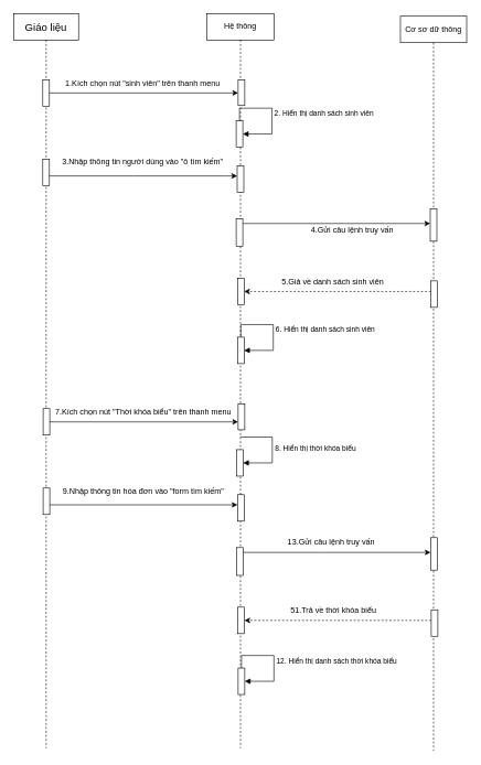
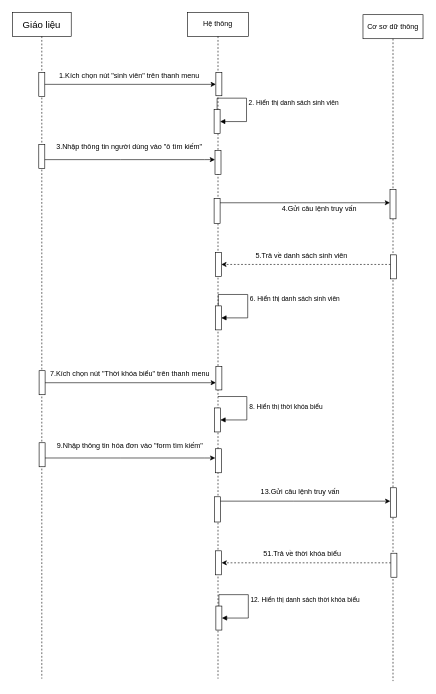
  <mxCell id="0" />
  <mxCell id="1" parent="0" />
  <mxCell id="2" value="1.Kích chọn nút &quot;sinh viên&quot; trên thanh menu" style="text;html=1;align=center;verticalAlign=middle;whiteSpace=wrap;rounded=0;movable=1;resizable=1;rotatable=1;deletable=1;editable=1;locked=0;connectable=1;" vertex="1" parent="1"><mxGeometry x="80" y="111" width="270" height="30" as="geometry" /></mxCell>
  <mxCell id="3" value="&lt;span style=&quot;font-size: 16px;&quot;&gt;Giáo liệu&lt;/span&gt;" style="shape=umlLifeline;perimeter=lifelinePerimeter;whiteSpace=wrap;html=1;container=1;dropTarget=0;collapsible=0;recursiveResize=0;outlineConnect=0;portConstraint=eastwest;newEdgeStyle={&quot;curved&quot;:0,&quot;rounded&quot;:0};movable=1;resizable=1;rotatable=1;deletable=1;editable=1;locked=0;connectable=1;" vertex="1" parent="1"><mxGeometry x="20" y="20" width="98" height="1110" as="geometry" /></mxCell>
  <mxCell id="4" value="" style="html=1;points=[[0,0,0,0,5],[0,1,0,0,-5],[1,0,0,0,5],[1,1,0,0,-5]];perimeter=orthogonalPerimeter;outlineConnect=0;targetShapes=umlLifeline;portConstraint=eastwest;newEdgeStyle={&quot;curved&quot;:0,&quot;rounded&quot;:0};movable=1;resizable=1;rotatable=1;deletable=1;editable=1;locked=0;connectable=1;" vertex="1" parent="3"><mxGeometry x="44" y="100" width="10" height="40" as="geometry" /></mxCell>
  <mxCell id="5" value="" style="html=1;points=[[0,0,0,0,5],[0,1,0,0,-5],[1,0,0,0,5],[1,1,0,0,-5]];perimeter=orthogonalPerimeter;outlineConnect=0;targetShapes=umlLifeline;portConstraint=eastwest;newEdgeStyle={&quot;curved&quot;:0,&quot;rounded&quot;:0};movable=1;resizable=1;rotatable=1;deletable=1;editable=1;locked=0;connectable=1;" vertex="1" parent="3"><mxGeometry x="44" y="220" width="10" height="40" as="geometry" /></mxCell>
  <mxCell id="6" value="Hệ thông" style="shape=umlLifeline;perimeter=lifelinePerimeter;whiteSpace=wrap;html=1;container=1;dropTarget=0;collapsible=0;recursiveResize=0;outlineConnect=0;portConstraint=eastwest;newEdgeStyle={&quot;curved&quot;:0,&quot;rounded&quot;:0};movable=1;resizable=1;rotatable=1;deletable=1;editable=1;locked=0;connectable=1;" vertex="1" parent="1"><mxGeometry x="312" y="20" width="101" height="1110" as="geometry" /></mxCell>
  <mxCell id="7" value="" style="html=1;points=[[0,0,0,0,5],[0,1,0,0,-5],[1,0,0,0,5],[1,1,0,0,-5]];perimeter=orthogonalPerimeter;outlineConnect=0;targetShapes=umlLifeline;portConstraint=eastwest;newEdgeStyle={&quot;curved&quot;:0,&quot;rounded&quot;:0};movable=1;resizable=1;rotatable=1;deletable=1;editable=1;locked=0;connectable=1;" vertex="1" parent="6"><mxGeometry x="44" y="162" width="10" height="40" as="geometry" /></mxCell>
  <mxCell id="8" value="" style="html=1;points=[[0,0,0,0,5],[0,1,0,0,-5],[1,0,0,0,5],[1,1,0,0,-5]];perimeter=orthogonalPerimeter;outlineConnect=0;targetShapes=umlLifeline;portConstraint=eastwest;newEdgeStyle={&quot;curved&quot;:0,&quot;rounded&quot;:0};movable=1;resizable=1;rotatable=1;deletable=1;editable=1;locked=0;connectable=1;" vertex="1" parent="6"><mxGeometry x="45.5" y="230" width="10" height="40" as="geometry" /></mxCell>
  <mxCell id="9" value="" style="html=1;points=[[0,0,0,0,5],[0,1,0,0,-5],[1,0,0,0,5],[1,1,0,0,-5]];perimeter=orthogonalPerimeter;outlineConnect=0;targetShapes=umlLifeline;portConstraint=eastwest;newEdgeStyle={&quot;curved&quot;:0,&quot;rounded&quot;:0};movable=1;resizable=1;rotatable=1;deletable=1;editable=1;locked=0;connectable=1;" vertex="1" parent="6"><mxGeometry x="44" y="310" width="10" height="42" as="geometry" /></mxCell>
  <mxCell id="10" value="" style="html=1;points=[[0,0,0,0,5],[0,1,0,0,-5],[1,0,0,0,5],[1,1,0,0,-5]];perimeter=orthogonalPerimeter;outlineConnect=0;targetShapes=umlLifeline;portConstraint=eastwest;newEdgeStyle={&quot;curved&quot;:0,&quot;rounded&quot;:0};movable=1;resizable=1;rotatable=1;deletable=1;editable=1;locked=0;connectable=1;" vertex="1" parent="6"><mxGeometry x="46" y="400" width="10" height="40" as="geometry" /></mxCell>
  <mxCell id="11" value="2. Hiển thị danh sách sinh viên" style="html=1;align=left;spacingLeft=2;endArrow=block;rounded=0;edgeStyle=orthogonalEdgeStyle;curved=0;rounded=0;movable=1;resizable=1;rotatable=1;deletable=1;editable=1;locked=0;connectable=1;" edge="1" parent="6" source="7" target="7"><mxGeometry relative="1" as="geometry"><mxPoint x="49" y="140" as="sourcePoint" /><Array as="points"><mxPoint x="49" y="143" /><mxPoint x="98" y="143" /><mxPoint x="98" y="182" /></Array></mxGeometry></mxCell>
  <mxCell id="12" value="" style="html=1;points=[[0,0,0,0,5],[0,1,0,0,-5],[1,0,0,0,5],[1,1,0,0,-5]];perimeter=orthogonalPerimeter;outlineConnect=0;targetShapes=umlLifeline;portConstraint=eastwest;newEdgeStyle={&quot;curved&quot;:0,&quot;rounded&quot;:0};movable=1;resizable=1;rotatable=1;deletable=1;editable=1;locked=0;connectable=1;" vertex="1" parent="6"><mxGeometry x="46" y="489" width="10" height="40" as="geometry" /></mxCell>
  <mxCell id="13" value="6. Hiển thị danh sách sinh viên" style="html=1;align=left;spacingLeft=2;endArrow=block;rounded=0;edgeStyle=orthogonalEdgeStyle;curved=0;rounded=0;movable=1;resizable=1;rotatable=1;deletable=1;editable=1;locked=0;connectable=1;" edge="1" parent="6" source="12" target="12"><mxGeometry relative="1" as="geometry"><mxPoint x="51" y="467" as="sourcePoint" /><Array as="points"><mxPoint x="51" y="470" /><mxPoint x="100" y="470" /><mxPoint x="100" y="509" /></Array></mxGeometry></mxCell>
  <mxCell id="14" value="" style="html=1;points=[[0,0,0,0,5],[0,1,0,0,-5],[1,0,0,0,5],[1,1,0,0,-5]];perimeter=orthogonalPerimeter;outlineConnect=0;targetShapes=umlLifeline;portConstraint=eastwest;newEdgeStyle={&quot;curved&quot;:0,&quot;rounded&quot;:0};movable=1;resizable=1;rotatable=1;deletable=1;editable=1;locked=0;connectable=1;" vertex="1" parent="6"><mxGeometry x="46.96" y="989" width="10" height="40" as="geometry" /></mxCell>
  <mxCell id="15" value="12. Hiển thị danh sách thời khóa biểu" style="html=1;align=left;spacingLeft=2;endArrow=block;rounded=0;edgeStyle=orthogonalEdgeStyle;curved=0;rounded=0;movable=1;resizable=1;rotatable=1;deletable=1;editable=1;locked=0;connectable=1;" edge="1" parent="6" source="14" target="14"><mxGeometry relative="1" as="geometry"><mxPoint x="52.96" y="970" as="sourcePoint" /><Array as="points"><mxPoint x="52" y="970" /><mxPoint x="101" y="970" /><mxPoint x="101" y="1009" /></Array></mxGeometry></mxCell>
  <mxCell id="16" value="" style="html=1;points=[[0,0,0,0,5],[0,1,0,0,-5],[1,0,0,0,5],[1,1,0,0,-5]];perimeter=orthogonalPerimeter;outlineConnect=0;targetShapes=umlLifeline;portConstraint=eastwest;newEdgeStyle={&quot;curved&quot;:0,&quot;rounded&quot;:0};" vertex="1" parent="6"><mxGeometry x="46.96" y="590" width="10" height="39" as="geometry" /></mxCell>
  <mxCell id="17" style="edgeStyle=orthogonalEdgeStyle;rounded=0;orthogonalLoop=1;jettySize=auto;html=1;curved=0;dashed=1;movable=1;resizable=1;rotatable=1;deletable=1;editable=1;locked=0;connectable=1;" edge="1" parent="1" source="20" target="10"><mxGeometry relative="1" as="geometry"><mxPoint x="661.24" y="423.257" as="sourcePoint" /><mxPoint x="369.999" y="423.257" as="targetPoint" /><Array as="points"><mxPoint x="440" y="440" /><mxPoint x="440" y="440" /></Array></mxGeometry></mxCell>
  <mxCell id="18" value="Cơ sơ dữ thông" style="shape=umlLifeline;perimeter=lifelinePerimeter;whiteSpace=wrap;html=1;container=1;dropTarget=0;collapsible=0;recursiveResize=0;outlineConnect=0;portConstraint=eastwest;newEdgeStyle={&quot;curved&quot;:0,&quot;rounded&quot;:0};movable=1;resizable=1;rotatable=1;deletable=1;editable=1;locked=0;connectable=1;" vertex="1" parent="1"><mxGeometry x="604" y="24" width="100" height="1110" as="geometry" /></mxCell>
  <mxCell id="19" value="" style="html=1;points=[[0,0,0,0,5],[0,1,0,0,-5],[1,0,0,0,5],[1,1,0,0,-5]];perimeter=orthogonalPerimeter;outlineConnect=0;targetShapes=umlLifeline;portConstraint=eastwest;newEdgeStyle={&quot;curved&quot;:0,&quot;rounded&quot;:0};movable=1;resizable=1;rotatable=1;deletable=1;editable=1;locked=0;connectable=1;" vertex="1" parent="18"><mxGeometry x="45" y="291" width="10" height="49" as="geometry" /></mxCell>
  <mxCell id="20" value="" style="html=1;points=[[0,0,0,0,5],[0,1,0,0,-5],[1,0,0,0,5],[1,1,0,0,-5]];perimeter=orthogonalPerimeter;outlineConnect=0;targetShapes=umlLifeline;portConstraint=eastwest;newEdgeStyle={&quot;curved&quot;:0,&quot;rounded&quot;:0};movable=1;resizable=1;rotatable=1;deletable=1;editable=1;locked=0;connectable=1;" vertex="1" parent="18"><mxGeometry x="46" y="400" width="10" height="40" as="geometry" /></mxCell>
  <mxCell id="21" value="" style="endArrow=classic;html=1;rounded=0;movable=1;resizable=1;rotatable=1;deletable=1;editable=1;locked=0;connectable=1;" edge="1" parent="1" source="5" target="8"><mxGeometry width="50" height="50" relative="1" as="geometry"><mxPoint x="69" y="265.13" as="sourcePoint" /><mxPoint x="361" y="265.39" as="targetPoint" /><Array as="points"><mxPoint x="200.24" y="265.39" /><mxPoint x="340.24" y="265.39" /></Array></mxGeometry></mxCell>
  <mxCell id="22" value="3.Nhập thông tin người dùng vào &quot;ô tìm kiếm&quot;" style="text;html=1;align=center;verticalAlign=middle;whiteSpace=wrap;rounded=0;movable=1;resizable=1;rotatable=1;deletable=1;editable=1;locked=0;connectable=1;" vertex="1" parent="1"><mxGeometry x="90" y="230" width="250" height="30" as="geometry" /></mxCell>
  <mxCell id="23" value="" style="endArrow=classic;html=1;rounded=0;movable=1;resizable=1;rotatable=1;deletable=1;editable=1;locked=0;connectable=1;" edge="1" parent="1" source="9" target="19"><mxGeometry width="50" height="50" relative="1" as="geometry"><mxPoint x="371.62" y="337.63" as="sourcePoint" /><mxPoint x="651.86" y="337.26" as="targetPoint" /><Array as="points"><mxPoint x="488.36" y="337.26" /></Array></mxGeometry></mxCell>
  <mxCell id="24" value="4.Gửi câu lệnh truy vấn" style="text;whiteSpace=wrap;html=1;movable=1;resizable=1;rotatable=1;deletable=1;editable=1;locked=0;connectable=1;" vertex="1" parent="1"><mxGeometry x="466.74" y="333" width="130" height="30" as="geometry" /></mxCell>
- <mxCell id="25" value="5.Giả về danh sách sinh viên" style="text;html=1;align=center;verticalAlign=middle;whiteSpace=wrap;rounded=0;movable=1;resizable=1;rotatable=1;deletable=1;editable=1;locked=0;connectable=1;" vertex="1" parent="1"><mxGeometry x="400" y="410" width="204" height="30" as="geometry" /></mxCell>
+ <mxCell id="25" value="5.Trả về danh sách sinh viên" style="text;html=1;align=center;verticalAlign=middle;whiteSpace=wrap;rounded=0;movable=1;resizable=1;rotatable=1;deletable=1;editable=1;locked=0;connectable=1;" vertex="1" parent="1"><mxGeometry x="400" y="410" width="204" height="30" as="geometry" /></mxCell>
  <mxCell id="26" value="" style="endArrow=classic;html=1;rounded=0;movable=1;resizable=1;rotatable=1;deletable=1;editable=1;locked=0;connectable=1;" edge="1" parent="1" source="45" target="6"><mxGeometry width="50" height="50" relative="1" as="geometry"><mxPoint x="70" y="140" as="sourcePoint" /><mxPoint x="120" y="90" as="targetPoint" /></mxGeometry></mxCell>
  <mxCell id="27" value="7.Kích chọn nút &quot;Thời khóa biểu&quot; trên thanh menu" style="text;html=1;align=center;verticalAlign=middle;whiteSpace=wrap;rounded=0;movable=1;resizable=1;rotatable=1;deletable=1;editable=1;locked=0;connectable=1;" vertex="1" parent="1"><mxGeometry x="80.5" y="608" width="270" height="30" as="geometry" /></mxCell>
  <mxCell id="28" value="" style="html=1;points=[[0,0,0,0,5],[0,1,0,0,-5],[1,0,0,0,5],[1,1,0,0,-5]];perimeter=orthogonalPerimeter;outlineConnect=0;targetShapes=umlLifeline;portConstraint=eastwest;newEdgeStyle={&quot;curved&quot;:0,&quot;rounded&quot;:0};movable=1;resizable=1;rotatable=1;deletable=1;editable=1;locked=0;connectable=1;" vertex="1" parent="1"><mxGeometry x="64.5" y="617" width="10" height="40" as="geometry" /></mxCell>
  <mxCell id="29" value="" style="html=1;points=[[0,0,0,0,5],[0,1,0,0,-5],[1,0,0,0,5],[1,1,0,0,-5]];perimeter=orthogonalPerimeter;outlineConnect=0;targetShapes=umlLifeline;portConstraint=eastwest;newEdgeStyle={&quot;curved&quot;:0,&quot;rounded&quot;:0};movable=1;resizable=1;rotatable=1;deletable=1;editable=1;locked=0;connectable=1;" vertex="1" parent="1"><mxGeometry x="64.5" y="737" width="10" height="40" as="geometry" /></mxCell>
  <mxCell id="30" value="" style="html=1;points=[[0,0,0,0,5],[0,1,0,0,-5],[1,0,0,0,5],[1,1,0,0,-5]];perimeter=orthogonalPerimeter;outlineConnect=0;targetShapes=umlLifeline;portConstraint=eastwest;newEdgeStyle={&quot;curved&quot;:0,&quot;rounded&quot;:0};movable=1;resizable=1;rotatable=1;deletable=1;editable=1;locked=0;connectable=1;" vertex="1" parent="1"><mxGeometry x="356.5" y="679" width="10" height="40" as="geometry" /></mxCell>
  <mxCell id="31" value="8. Hiển thị thời khóa biểu" style="html=1;align=left;spacingLeft=2;endArrow=block;rounded=0;edgeStyle=orthogonalEdgeStyle;curved=0;rounded=0;exitX=0.492;exitY=0.126;exitDx=0;exitDy=0;exitPerimeter=0;movable=1;resizable=1;rotatable=1;deletable=1;editable=1;locked=0;connectable=1;" edge="1" parent="1" target="30"><mxGeometry relative="1" as="geometry"><mxPoint x="362.5" y="660" as="sourcePoint" /><Array as="points"><mxPoint x="410.5" y="660" /><mxPoint x="410.5" y="699" /></Array></mxGeometry></mxCell>
  <mxCell id="32" value="" style="html=1;points=[[0,0,0,0,5],[0,1,0,0,-5],[1,0,0,0,5],[1,1,0,0,-5]];perimeter=orthogonalPerimeter;outlineConnect=0;targetShapes=umlLifeline;portConstraint=eastwest;newEdgeStyle={&quot;curved&quot;:0,&quot;rounded&quot;:0};movable=1;resizable=1;rotatable=1;deletable=1;editable=1;locked=0;connectable=1;" vertex="1" parent="1"><mxGeometry x="358" y="747" width="10" height="40" as="geometry" /></mxCell>
  <mxCell id="33" value="" style="html=1;points=[[0,0,0,0,5],[0,1,0,0,-5],[1,0,0,0,5],[1,1,0,0,-5]];perimeter=orthogonalPerimeter;outlineConnect=0;targetShapes=umlLifeline;portConstraint=eastwest;newEdgeStyle={&quot;curved&quot;:0,&quot;rounded&quot;:0};movable=1;resizable=1;rotatable=1;deletable=1;editable=1;locked=0;connectable=1;" vertex="1" parent="1"><mxGeometry x="356.5" y="827" width="10" height="42" as="geometry" /></mxCell>
  <mxCell id="34" value="" style="html=1;points=[[0,0,0,0,5],[0,1,0,0,-5],[1,0,0,0,5],[1,1,0,0,-5]];perimeter=orthogonalPerimeter;outlineConnect=0;targetShapes=umlLifeline;portConstraint=eastwest;newEdgeStyle={&quot;curved&quot;:0,&quot;rounded&quot;:0};movable=1;resizable=1;rotatable=1;deletable=1;editable=1;locked=0;connectable=1;" vertex="1" parent="1"><mxGeometry x="358.5" y="917" width="10" height="40" as="geometry" /></mxCell>
  <mxCell id="35" style="edgeStyle=orthogonalEdgeStyle;rounded=0;orthogonalLoop=1;jettySize=auto;html=1;curved=0;dashed=1;movable=1;resizable=1;rotatable=1;deletable=1;editable=1;locked=0;connectable=1;" edge="1" parent="1" source="37" target="34"><mxGeometry relative="1" as="geometry"><mxPoint x="661.74" y="920.257" as="sourcePoint" /><mxPoint x="370.499" y="920.257" as="targetPoint" /><Array as="points"><mxPoint x="440.5" y="937" /><mxPoint x="440.5" y="937" /></Array></mxGeometry></mxCell>
  <mxCell id="36" value="" style="html=1;points=[[0,0,0,0,5],[0,1,0,0,-5],[1,0,0,0,5],[1,1,0,0,-5]];perimeter=orthogonalPerimeter;outlineConnect=0;targetShapes=umlLifeline;portConstraint=eastwest;newEdgeStyle={&quot;curved&quot;:0,&quot;rounded&quot;:0};movable=1;resizable=1;rotatable=1;deletable=1;editable=1;locked=0;connectable=1;" vertex="1" parent="1"><mxGeometry x="649.5" y="812" width="10" height="49" as="geometry" /></mxCell>
  <mxCell id="37" value="" style="html=1;points=[[0,0,0,0,5],[0,1,0,0,-5],[1,0,0,0,5],[1,1,0,0,-5]];perimeter=orthogonalPerimeter;outlineConnect=0;targetShapes=umlLifeline;portConstraint=eastwest;newEdgeStyle={&quot;curved&quot;:0,&quot;rounded&quot;:0};movable=1;resizable=1;rotatable=1;deletable=1;editable=1;locked=0;connectable=1;" vertex="1" parent="1"><mxGeometry x="650.5" y="921" width="10" height="40" as="geometry" /></mxCell>
  <mxCell id="38" value="" style="endArrow=classic;html=1;rounded=0;movable=1;resizable=1;rotatable=1;deletable=1;editable=1;locked=0;connectable=1;" edge="1" parent="1" source="29" target="32"><mxGeometry width="50" height="50" relative="1" as="geometry"><mxPoint x="69.5" y="762.13" as="sourcePoint" /><mxPoint x="361.5" y="762.39" as="targetPoint" /><Array as="points"><mxPoint x="200.74" y="762.39" /><mxPoint x="340.74" y="762.39" /></Array></mxGeometry></mxCell>
  <mxCell id="39" value="9.Nhập thông tin hóa đơn vào &quot;form tìm kiếm&quot;" style="text;html=1;align=center;verticalAlign=middle;whiteSpace=wrap;rounded=0;movable=1;resizable=1;rotatable=1;deletable=1;editable=1;locked=0;connectable=1;" vertex="1" parent="1"><mxGeometry x="90.5" y="727" width="250" height="30" as="geometry" /></mxCell>
  <mxCell id="40" value="" style="endArrow=classic;html=1;rounded=0;movable=1;resizable=1;rotatable=1;deletable=1;editable=1;locked=0;connectable=1;" edge="1" parent="1" source="33" target="36"><mxGeometry width="50" height="50" relative="1" as="geometry"><mxPoint x="372.12" y="834.63" as="sourcePoint" /><mxPoint x="652.36" y="834.26" as="targetPoint" /><Array as="points"><mxPoint x="488.86" y="834.26" /></Array></mxGeometry></mxCell>
  <mxCell id="41" value="13.Gửi câu lệnh truy vấn" style="text;whiteSpace=wrap;html=1;movable=1;resizable=1;rotatable=1;deletable=1;editable=1;locked=0;connectable=1;" vertex="1" parent="1"><mxGeometry x="432.24" y="805" width="177.76" height="30" as="geometry" /></mxCell>
  <mxCell id="42" value="51.Trả về thời khóa biểu" style="text;html=1;align=center;verticalAlign=middle;whiteSpace=wrap;rounded=0;movable=1;resizable=1;rotatable=1;deletable=1;editable=1;locked=0;connectable=1;" vertex="1" parent="1"><mxGeometry x="400.5" y="907" width="204" height="30" as="geometry" /></mxCell>
  <mxCell id="43" value="" style="endArrow=classic;html=1;rounded=0;movable=1;resizable=1;rotatable=1;deletable=1;editable=1;locked=0;connectable=1;" edge="1" parent="1" source="28" target="16"><mxGeometry width="50" height="50" relative="1" as="geometry"><mxPoint x="70.5" y="637" as="sourcePoint" /><mxPoint x="362.5" y="637" as="targetPoint" /></mxGeometry></mxCell>
  <mxCell id="44" value="" style="endArrow=classic;html=1;rounded=0;movable=1;resizable=1;rotatable=1;deletable=1;editable=1;locked=0;connectable=1;" edge="1" parent="1" source="4" target="45"><mxGeometry width="50" height="50" relative="1" as="geometry"><mxPoint x="74" y="140" as="sourcePoint" /><mxPoint x="362" y="140" as="targetPoint" /></mxGeometry></mxCell>
  <mxCell id="45" value="" style="html=1;points=[[0,0,0,0,5],[0,1,0,0,-5],[1,0,0,0,5],[1,1,0,0,-5]];perimeter=orthogonalPerimeter;outlineConnect=0;targetShapes=umlLifeline;portConstraint=eastwest;newEdgeStyle={&quot;curved&quot;:0,&quot;rounded&quot;:0};" vertex="1" parent="1"><mxGeometry x="358.96" y="120" width="10" height="39" as="geometry" /></mxCell>
